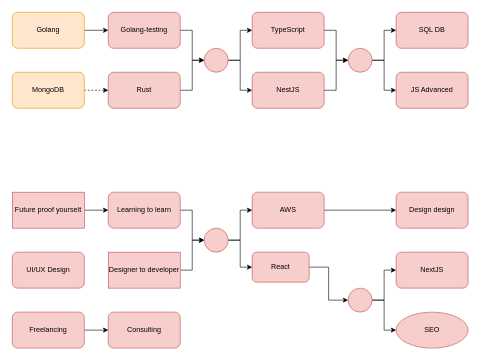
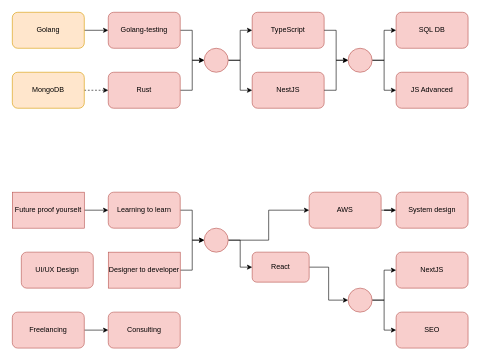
  <mxCell id="0" />
  <mxCell id="1" parent="0" />
  <mxCell id="2" style="edgeStyle=orthogonalEdgeStyle;rounded=0;orthogonalLoop=1;jettySize=auto;html=1;entryX=0;entryY=0.5;entryDx=0;entryDy=0;" parent="1" source="3" target="39" edge="1"><mxGeometry relative="1" as="geometry" /></mxCell>
  <mxCell id="3" value="Golang" style="rounded=1;whiteSpace=wrap;html=1;fillColor=#ffe6cc;strokeColor=#d79b00;perimeter=rectanglePerimeter;glass=0;shadow=0;gradientColor=none;gradientDirection=north;" parent="1" vertex="1"><mxGeometry x="20" y="20" width="120" height="60" as="geometry" /></mxCell>
  <mxCell id="4" value="SQL DB" style="rounded=1;whiteSpace=wrap;html=1;fillColor=#f8cecc;strokeColor=#b85450;" parent="1" vertex="1"><mxGeometry x="660" y="20" width="120" height="60" as="geometry" /></mxCell>
  <mxCell id="5" style="edgeStyle=orthogonalEdgeStyle;rounded=0;orthogonalLoop=1;jettySize=auto;html=1;" parent="1" source="6" target="21" edge="1"><mxGeometry relative="1" as="geometry" /></mxCell>
- <mxCell id="6" value="AWS" style="rounded=1;whiteSpace=wrap;html=1;fillColor=#f8cecc;strokeColor=#b85450;" parent="1" vertex="1"><mxGeometry x="420" y="320" width="120" height="60" as="geometry" /></mxCell>
+ <mxCell id="6" value="AWS" style="rounded=1;whiteSpace=wrap;html=1;fillColor=#f8cecc;strokeColor=#b85450;" parent="1" vertex="1"><mxGeometry x="515" y="320" width="120" height="60" as="geometry" /></mxCell>
  <mxCell id="7" value="TypeScript" style="rounded=1;whiteSpace=wrap;html=1;fillColor=#f8cecc;strokeColor=#b85450;" parent="1" vertex="1"><mxGeometry x="420" y="20" width="120" height="60" as="geometry" /></mxCell>
  <mxCell id="8" style="edgeStyle=orthogonalEdgeStyle;rounded=0;orthogonalLoop=1;jettySize=auto;html=1;" parent="1" source="9" target="44" edge="1"><mxGeometry relative="1" as="geometry" /></mxCell>
  <mxCell id="9" value="Rust" style="rounded=1;whiteSpace=wrap;html=1;fillColor=#f8cecc;strokeColor=#b85450;" parent="1" vertex="1"><mxGeometry x="180" y="120" width="120" height="60" as="geometry" /></mxCell>
- <mxCell id="10" value="UI/UX Design" style="rounded=1;whiteSpace=wrap;html=1;fillColor=#f8cecc;strokeColor=#b85450;" parent="1" vertex="1"><mxGeometry x="20" y="420" width="120" height="60" as="geometry" /></mxCell>
+ <mxCell id="10" value="UI/UX Design" style="rounded=1;whiteSpace=wrap;html=1;fillColor=#f8cecc;strokeColor=#b85450;" parent="1" vertex="1"><mxGeometry x="35" y="420" width="120" height="60" as="geometry" /></mxCell>
  <mxCell id="11" style="edgeStyle=orthogonalEdgeStyle;rounded=0;orthogonalLoop=1;jettySize=auto;html=1;entryX=0;entryY=0.5;entryDx=0;entryDy=0;" parent="1" source="12" target="37" edge="1"><mxGeometry relative="1" as="geometry" /></mxCell>
  <mxCell id="12" value="React" style="rounded=1;whiteSpace=wrap;html=1;fillColor=#f8cecc;strokeColor=#b85450;" parent="1" vertex="1"><mxGeometry x="420" y="420" width="95" height="50" as="geometry" /></mxCell>
  <mxCell id="13" value="NextJS" style="rounded=1;whiteSpace=wrap;html=1;fillColor=#f8cecc;strokeColor=#b85450;" parent="1" vertex="1"><mxGeometry x="660" y="420" width="120" height="60" as="geometry" /></mxCell>
  <mxCell id="14" value="NestJS" style="rounded=1;whiteSpace=wrap;html=1;fillColor=#f8cecc;strokeColor=#b85450;" parent="1" vertex="1"><mxGeometry x="420" y="120" width="120" height="60" as="geometry" /></mxCell>
- <mxCell id="15" value="SEO" style="ellipse;whiteSpace=wrap;html=1;fillColor=#f8cecc;strokeColor=#b85450;" parent="1" vertex="1"><mxGeometry x="660" y="520" width="120" height="60" as="geometry" /></mxCell>
+ <mxCell id="15" value="SEO" style="rounded=1;whiteSpace=wrap;html=1;fillColor=#f8cecc;strokeColor=#b85450;" parent="1" vertex="1"><mxGeometry x="660" y="520" width="120" height="60" as="geometry" /></mxCell>
  <mxCell id="16" value="" style="edgeStyle=orthogonalEdgeStyle;rounded=0;orthogonalLoop=1;jettySize=auto;html=1;" parent="1" source="17" target="18" edge="1"><mxGeometry relative="1" as="geometry" /></mxCell>
  <mxCell id="17" value="Freelancing" style="rounded=1;whiteSpace=wrap;html=1;fillColor=#f8cecc;strokeColor=#b85450;" parent="1" vertex="1"><mxGeometry x="20" y="520" width="120" height="60" as="geometry" /></mxCell>
  <mxCell id="18" value="Consulting" style="rounded=1;whiteSpace=wrap;html=1;fillColor=#f8cecc;strokeColor=#b85450;" parent="1" vertex="1"><mxGeometry x="180" y="520" width="120" height="60" as="geometry" /></mxCell>
  <mxCell id="19" style="edgeStyle=orthogonalEdgeStyle;rounded=0;orthogonalLoop=1;jettySize=auto;html=1;" parent="1" source="20" target="34" edge="1"><mxGeometry relative="1" as="geometry" /></mxCell>
  <mxCell id="20" value="Learning to learn" style="rounded=1;whiteSpace=wrap;html=1;fillColor=#f8cecc;strokeColor=#b85450;" parent="1" vertex="1"><mxGeometry x="180" y="320" width="120" height="60" as="geometry" /></mxCell>
- <mxCell id="21" value="Design design" style="rounded=1;whiteSpace=wrap;html=1;fillColor=#f8cecc;strokeColor=#b85450;" parent="1" vertex="1"><mxGeometry x="660" y="320" width="120" height="60" as="geometry" /></mxCell>
+ <mxCell id="21" value="System design" style="rounded=1;whiteSpace=wrap;html=1;fillColor=#f8cecc;strokeColor=#b85450;" parent="1" vertex="1"><mxGeometry x="660" y="320" width="120" height="60" as="geometry" /></mxCell>
  <mxCell id="22" value="JS Advanced" style="rounded=1;whiteSpace=wrap;html=1;fillColor=#f8cecc;strokeColor=#b85450;" parent="1" vertex="1"><mxGeometry x="660" y="120" width="120" height="60" as="geometry" /></mxCell>
  <mxCell id="23" style="edgeStyle=orthogonalEdgeStyle;rounded=0;orthogonalLoop=1;jettySize=auto;html=1;entryX=0;entryY=0.5;entryDx=0;entryDy=0;" parent="1" source="24" target="20" edge="1"><mxGeometry relative="1" as="geometry" /></mxCell>
  <mxCell id="24" value="Future proof yourselt" style="rounded=0;whiteSpace=wrap;html=1;fillColor=#f8cecc;strokeColor=#b85450;" parent="1" vertex="1"><mxGeometry x="20" y="320" width="120" height="60" as="geometry" /></mxCell>
  <mxCell id="25" style="edgeStyle=orthogonalEdgeStyle;rounded=0;orthogonalLoop=1;jettySize=auto;html=1;entryX=0;entryY=0.5;entryDx=0;entryDy=0;" parent="1" source="26" target="34" edge="1"><mxGeometry relative="1" as="geometry" /></mxCell>
  <mxCell id="26" value="Designer to developer" style="rounded=0;whiteSpace=wrap;html=1;fillColor=#f8cecc;strokeColor=#b85450;" parent="1" vertex="1"><mxGeometry x="180" y="420" width="120" height="60" as="geometry" /></mxCell>
  <mxCell id="27" style="edgeStyle=orthogonalEdgeStyle;rounded=0;orthogonalLoop=1;jettySize=auto;html=1;entryX=0;entryY=0.5;entryDx=0;entryDy=0;exitX=1;exitY=0.5;exitDx=0;exitDy=0;" parent="1" source="7" target="31" edge="1"><mxGeometry relative="1" as="geometry"><mxPoint x="540" y="50" as="sourcePoint" /></mxGeometry></mxCell>
  <mxCell id="28" style="edgeStyle=orthogonalEdgeStyle;rounded=0;orthogonalLoop=1;jettySize=auto;html=1;entryX=0;entryY=0.5;entryDx=0;entryDy=0;" parent="1" source="14" target="31" edge="1"><mxGeometry relative="1" as="geometry"><mxPoint x="540" y="150" as="sourcePoint" /></mxGeometry></mxCell>
  <mxCell id="29" style="edgeStyle=orthogonalEdgeStyle;rounded=0;orthogonalLoop=1;jettySize=auto;html=1;entryX=0;entryY=0.5;entryDx=0;entryDy=0;" parent="1" source="31" target="4" edge="1"><mxGeometry relative="1" as="geometry" /></mxCell>
  <mxCell id="30" style="edgeStyle=orthogonalEdgeStyle;rounded=0;orthogonalLoop=1;jettySize=auto;html=1;" parent="1" source="31" target="22" edge="1"><mxGeometry relative="1" as="geometry" /></mxCell>
  <mxCell id="31" value="" style="ellipse;whiteSpace=wrap;html=1;aspect=fixed;fillColor=#f8cecc;strokeColor=#b85450;" parent="1" vertex="1"><mxGeometry x="580" y="80" width="40" height="40" as="geometry" /></mxCell>
  <mxCell id="32" style="edgeStyle=orthogonalEdgeStyle;rounded=0;orthogonalLoop=1;jettySize=auto;html=1;" parent="1" source="34" target="6" edge="1"><mxGeometry relative="1" as="geometry" /></mxCell>
  <mxCell id="33" style="edgeStyle=orthogonalEdgeStyle;rounded=0;orthogonalLoop=1;jettySize=auto;html=1;" parent="1" source="34" target="12" edge="1"><mxGeometry relative="1" as="geometry" /></mxCell>
  <mxCell id="34" value="" style="ellipse;whiteSpace=wrap;html=1;aspect=fixed;fillColor=#f8cecc;strokeColor=#b85450;" parent="1" vertex="1"><mxGeometry x="340" y="380" width="40" height="40" as="geometry" /></mxCell>
  <mxCell id="35" style="edgeStyle=orthogonalEdgeStyle;rounded=0;orthogonalLoop=1;jettySize=auto;html=1;" parent="1" source="37" target="13" edge="1"><mxGeometry relative="1" as="geometry" /></mxCell>
  <mxCell id="36" style="edgeStyle=orthogonalEdgeStyle;rounded=0;orthogonalLoop=1;jettySize=auto;html=1;" parent="1" source="37" target="15" edge="1"><mxGeometry relative="1" as="geometry" /></mxCell>
  <mxCell id="37" value="" style="ellipse;whiteSpace=wrap;html=1;aspect=fixed;fillColor=#f8cecc;strokeColor=#b85450;" parent="1" vertex="1"><mxGeometry x="580" y="480" width="40" height="40" as="geometry" /></mxCell>
  <mxCell id="38" style="edgeStyle=orthogonalEdgeStyle;rounded=0;orthogonalLoop=1;jettySize=auto;html=1;entryX=0;entryY=0.5;entryDx=0;entryDy=0;" parent="1" source="39" target="44" edge="1"><mxGeometry relative="1" as="geometry" /></mxCell>
  <mxCell id="39" value="Golang-testing" style="rounded=1;whiteSpace=wrap;html=1;fillColor=#f8cecc;strokeColor=#b85450;" parent="1" vertex="1"><mxGeometry x="180" y="20" width="120" height="60" as="geometry" /></mxCell>
  <mxCell id="40" style="edgeStyle=orthogonalEdgeStyle;rounded=0;orthogonalLoop=1;jettySize=auto;html=1;entryX=0;entryY=0.5;entryDx=0;entryDy=0;dashed=1;" parent="1" source="41" target="9" edge="1"><mxGeometry relative="1" as="geometry" /></mxCell>
  <mxCell id="41" value="MongoDB" style="rounded=1;whiteSpace=wrap;html=1;fillColor=#ffe6cc;strokeColor=#d79b00;" parent="1" vertex="1"><mxGeometry x="20" y="120" width="120" height="60" as="geometry" /></mxCell>
  <mxCell id="42" style="edgeStyle=orthogonalEdgeStyle;rounded=0;orthogonalLoop=1;jettySize=auto;html=1;" parent="1" source="44" target="7" edge="1"><mxGeometry relative="1" as="geometry" /></mxCell>
  <mxCell id="43" style="edgeStyle=orthogonalEdgeStyle;rounded=0;orthogonalLoop=1;jettySize=auto;html=1;" parent="1" source="44" target="14" edge="1"><mxGeometry relative="1" as="geometry" /></mxCell>
  <mxCell id="44" value="" style="ellipse;whiteSpace=wrap;html=1;aspect=fixed;fillColor=#f8cecc;strokeColor=#b85450;" parent="1" vertex="1"><mxGeometry x="340" y="80" width="40" height="40" as="geometry" /></mxCell>
